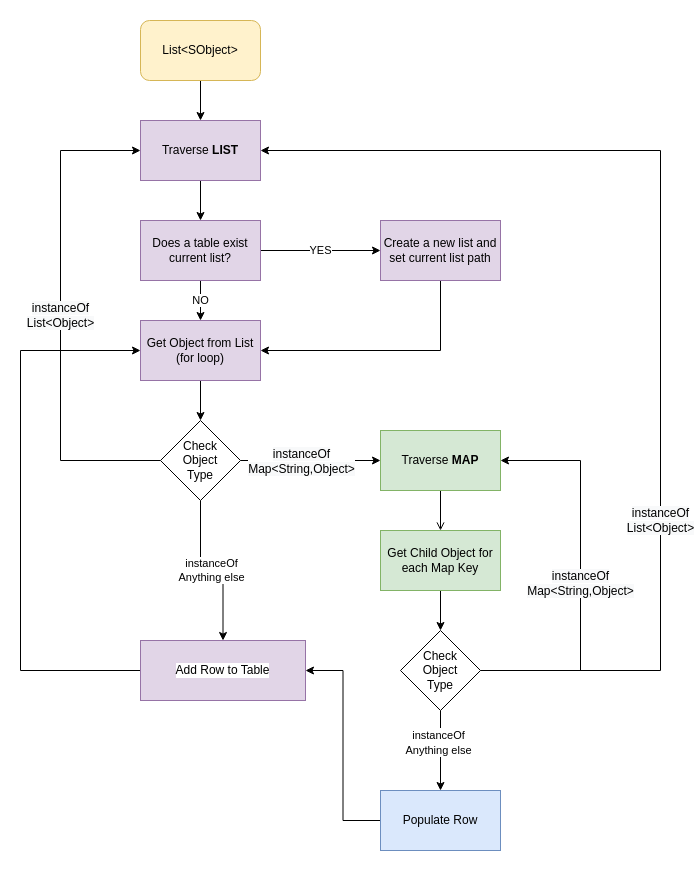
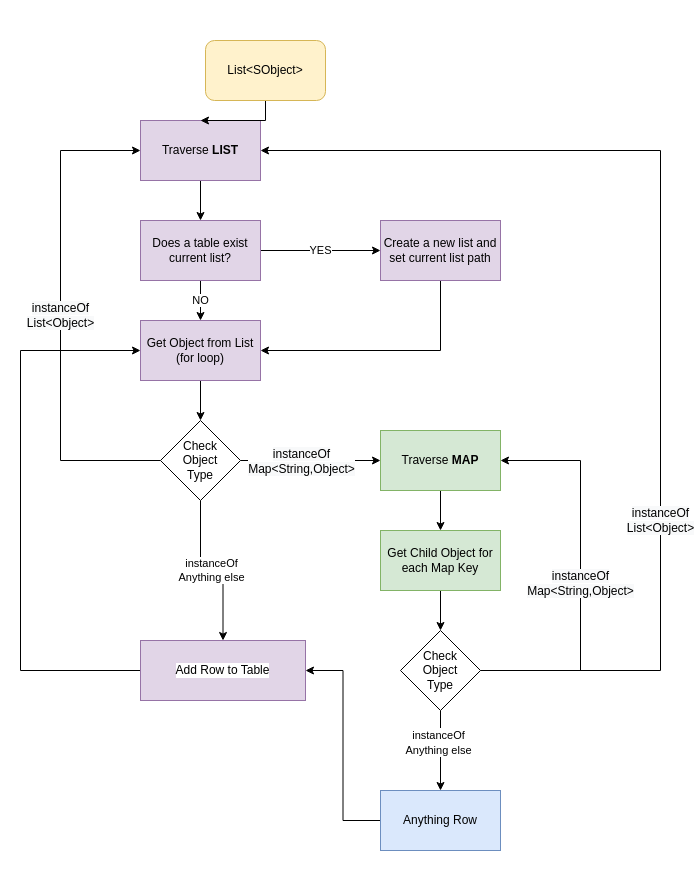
  <mxCell id="0" />
  <mxCell id="1" parent="0" />
  <mxCell id="2" style="edgeStyle=orthogonalEdgeStyle;rounded=0;orthogonalLoop=1;jettySize=auto;html=1;exitX=0.5;exitY=1;exitDx=0;exitDy=0;entryX=0.5;entryY=0;entryDx=0;entryDy=0;" parent="1" source="3" target="7" edge="1"><mxGeometry relative="1" as="geometry" /></mxCell>
  <mxCell id="3" value="Traverse&amp;nbsp;&lt;b&gt;LIST&lt;/b&gt;" style="rounded=0;whiteSpace=wrap;html=1;fillColor=#e1d5e7;strokeColor=#9673a6;" parent="1" vertex="1"><mxGeometry x="140" y="120" width="120" height="60" as="geometry" /></mxCell>
  <mxCell id="4" style="edgeStyle=orthogonalEdgeStyle;rounded=0;orthogonalLoop=1;jettySize=auto;html=1;entryX=0.5;entryY=0;entryDx=0;entryDy=0;" parent="1" source="15" target="3" edge="1"><mxGeometry relative="1" as="geometry"><mxPoint x="200" y="80" as="sourcePoint" /></mxGeometry></mxCell>
  <mxCell id="5" value="YES" style="edgeStyle=orthogonalEdgeStyle;rounded=0;orthogonalLoop=1;jettySize=auto;html=1;exitX=1;exitY=0.5;exitDx=0;exitDy=0;entryX=0;entryY=0.5;entryDx=0;entryDy=0;" parent="1" source="7" target="9" edge="1"><mxGeometry relative="1" as="geometry" /></mxCell>
  <mxCell id="6" value="NO" style="edgeStyle=orthogonalEdgeStyle;rounded=0;orthogonalLoop=1;jettySize=auto;html=1;exitX=0.5;exitY=1;exitDx=0;exitDy=0;entryX=0.5;entryY=0;entryDx=0;entryDy=0;" parent="1" source="7" target="11" edge="1"><mxGeometry relative="1" as="geometry" /></mxCell>
  <mxCell id="7" value="Does a table exist current list?" style="rounded=0;whiteSpace=wrap;html=1;fillColor=#e1d5e7;strokeColor=#9673a6;" parent="1" vertex="1"><mxGeometry x="140" y="220" width="120" height="60" as="geometry" /></mxCell>
  <mxCell id="8" style="edgeStyle=orthogonalEdgeStyle;rounded=0;orthogonalLoop=1;jettySize=auto;html=1;exitX=0.5;exitY=1;exitDx=0;exitDy=0;entryX=1;entryY=0.5;entryDx=0;entryDy=0;" parent="1" source="9" target="11" edge="1"><mxGeometry relative="1" as="geometry" /></mxCell>
  <mxCell id="9" value="Create a new list and set current list path" style="rounded=0;whiteSpace=wrap;html=1;fillColor=#e1d5e7;strokeColor=#9673a6;" parent="1" vertex="1"><mxGeometry x="380" y="220" width="120" height="60" as="geometry" /></mxCell>
  <mxCell id="10" style="edgeStyle=orthogonalEdgeStyle;rounded=0;orthogonalLoop=1;jettySize=auto;html=1;exitX=0.5;exitY=1;exitDx=0;exitDy=0;entryX=0.5;entryY=0;entryDx=0;entryDy=0;" parent="1" source="11" target="29" edge="1"><mxGeometry relative="1" as="geometry"><mxPoint x="200" y="420" as="targetPoint" /></mxGeometry></mxCell>
  <mxCell id="11" value="Get Object from List (for loop)" style="rounded=0;whiteSpace=wrap;html=1;fillColor=#e1d5e7;strokeColor=#9673a6;" parent="1" vertex="1"><mxGeometry x="140" y="320" width="120" height="60" as="geometry" /></mxCell>
  <mxCell id="12" value="&lt;span style=&quot;font-size: 12px ; background-color: rgb(248 , 249 , 250)&quot;&gt;instanceOf&lt;/span&gt;&lt;br style=&quot;font-size: 12px&quot;&gt;&lt;span style=&quot;font-size: 12px ; background-color: rgb(248 , 249 , 250)&quot;&gt;List&amp;lt;Object&amp;gt;&lt;/span&gt;" style="edgeStyle=orthogonalEdgeStyle;rounded=0;orthogonalLoop=1;jettySize=auto;html=1;exitX=0;exitY=0.5;exitDx=0;exitDy=0;entryX=0;entryY=0.5;entryDx=0;entryDy=0;" parent="1" source="29" target="3" edge="1"><mxGeometry relative="1" as="geometry"><Array as="points"><mxPoint x="60" y="460" /><mxPoint x="60" y="150" /></Array><mxPoint x="140" y="650" as="sourcePoint" /></mxGeometry></mxCell>
- <mxCell id="13" style="edgeStyle=orthogonalEdgeStyle;rounded=0;orthogonalLoop=1;jettySize=auto;html=1;exitX=0.5;exitY=1;exitDx=0;exitDy=0;entryX=0.5;entryY=0;entryDx=0;entryDy=0;endArrow=open;" parent="1" source="14" target="17" edge="1"><mxGeometry relative="1" as="geometry" /></mxCell>
+ <mxCell id="13" style="edgeStyle=orthogonalEdgeStyle;rounded=0;orthogonalLoop=1;jettySize=auto;html=1;exitX=0.5;exitY=1;exitDx=0;exitDy=0;entryX=0.5;entryY=0;entryDx=0;entryDy=0;" parent="1" source="14" target="17" edge="1"><mxGeometry relative="1" as="geometry" /></mxCell>
  <mxCell id="14" value="Traverse &lt;b&gt;MAP&lt;/b&gt;" style="rounded=0;whiteSpace=wrap;html=1;fillColor=#d5e8d4;strokeColor=#82b366;" parent="1" vertex="1"><mxGeometry x="380" y="430" width="120" height="60" as="geometry" /></mxCell>
- <mxCell id="15" value="&lt;span&gt;List&amp;lt;SObject&amp;gt;&lt;br&gt;&lt;/span&gt;" style="rounded=1;whiteSpace=wrap;html=1;fillColor=#fff2cc;strokeColor=#d6b656;" parent="1" vertex="1"><mxGeometry x="140" y="20" width="120" height="60" as="geometry" /></mxCell>
+ <mxCell id="15" value="&lt;span&gt;List&amp;lt;SObject&amp;gt;&lt;br&gt;&lt;/span&gt;" style="rounded=1;whiteSpace=wrap;html=1;fillColor=#fff2cc;strokeColor=#d6b656;" parent="1" vertex="1"><mxGeometry x="205" y="40" width="120" height="60" as="geometry" /></mxCell>
  <mxCell id="16" style="edgeStyle=orthogonalEdgeStyle;rounded=0;orthogonalLoop=1;jettySize=auto;html=1;exitX=0.5;exitY=1;exitDx=0;exitDy=0;entryX=0.5;entryY=0;entryDx=0;entryDy=0;" parent="1" source="17" target="25" edge="1"><mxGeometry relative="1" as="geometry" /></mxCell>
  <mxCell id="17" value="Get Child Object for each Map Key" style="rounded=0;whiteSpace=wrap;html=1;fillColor=#d5e8d4;strokeColor=#82b366;" parent="1" vertex="1"><mxGeometry x="380" y="530" width="120" height="60" as="geometry" /></mxCell>
  <mxCell id="18" style="edgeStyle=orthogonalEdgeStyle;rounded=0;orthogonalLoop=1;jettySize=auto;html=1;exitX=0;exitY=0.5;exitDx=0;exitDy=0;entryX=1;entryY=0.5;entryDx=0;entryDy=0;" parent="1" source="19" target="31" edge="1"><mxGeometry relative="1" as="geometry" /></mxCell>
- <mxCell id="19" value="Populate Row" style="rounded=0;whiteSpace=wrap;html=1;fillColor=#dae8fc;strokeColor=#6c8ebf;" parent="1" vertex="1"><mxGeometry x="380" y="790" width="120" height="60" as="geometry" /></mxCell>
+ <mxCell id="19" value="Anything Row" style="rounded=0;whiteSpace=wrap;html=1;fillColor=#dae8fc;strokeColor=#6c8ebf;" parent="1" vertex="1"><mxGeometry x="380" y="790" width="120" height="60" as="geometry" /></mxCell>
  <mxCell id="20" style="edgeStyle=orthogonalEdgeStyle;rounded=0;orthogonalLoop=1;jettySize=auto;html=1;exitX=1;exitY=0.5;exitDx=0;exitDy=0;entryX=1;entryY=0.5;entryDx=0;entryDy=0;" parent="1" source="25" target="14" edge="1"><mxGeometry relative="1" as="geometry"><Array as="points"><mxPoint x="580" y="670" /><mxPoint x="580" y="460" /></Array></mxGeometry></mxCell>
  <mxCell id="21" value="&lt;span style=&quot;background-color: rgb(248 , 249 , 250)&quot;&gt;instanceOf&lt;br&gt;Map&amp;lt;String,Object&amp;gt;&lt;/span&gt;" style="text;html=1;resizable=0;points=[];align=center;verticalAlign=middle;labelBackgroundColor=#ffffff;" parent="20" vertex="1" connectable="0"><mxGeometry x="-0.034" y="1" relative="1" as="geometry"><mxPoint as="offset" /></mxGeometry></mxCell>
  <mxCell id="22" value="&lt;span style=&quot;font-size: 12px ; background-color: rgb(248 , 249 , 250)&quot;&gt;instanceOf&lt;br&gt;List&amp;lt;Object&amp;gt;&lt;/span&gt;" style="edgeStyle=orthogonalEdgeStyle;rounded=0;orthogonalLoop=1;jettySize=auto;html=1;exitX=1;exitY=0.5;exitDx=0;exitDy=0;entryX=1;entryY=0.5;entryDx=0;entryDy=0;" parent="1" source="25" target="3" edge="1"><mxGeometry x="-0.4" relative="1" as="geometry"><Array as="points"><mxPoint x="660" y="670" /><mxPoint x="660" y="150" /></Array><mxPoint as="offset" /></mxGeometry></mxCell>
  <mxCell id="23" style="edgeStyle=orthogonalEdgeStyle;rounded=0;orthogonalLoop=1;jettySize=auto;html=1;exitX=0.5;exitY=1;exitDx=0;exitDy=0;entryX=0.5;entryY=0;entryDx=0;entryDy=0;" parent="1" source="25" target="19" edge="1"><mxGeometry relative="1" as="geometry" /></mxCell>
  <mxCell id="24" value="&lt;span style=&quot;font-size: 11px&quot;&gt;instanceOf&lt;/span&gt;&lt;br style=&quot;font-size: 11px&quot;&gt;&lt;span style=&quot;font-size: 11px&quot;&gt;Anything else&lt;/span&gt;" style="text;html=1;resizable=0;points=[];align=center;verticalAlign=middle;labelBackgroundColor=#ffffff;labelBorderColor=none;" parent="23" vertex="1" connectable="0"><mxGeometry x="-0.221" y="-3" relative="1" as="geometry"><mxPoint as="offset" /></mxGeometry></mxCell>
  <mxCell id="25" value="Check&lt;br&gt;Object&lt;br&gt;Type" style="rhombus;whiteSpace=wrap;html=1;" parent="1" vertex="1"><mxGeometry x="400" y="630" width="80" height="80" as="geometry" /></mxCell>
  <mxCell id="26" style="edgeStyle=orthogonalEdgeStyle;rounded=0;orthogonalLoop=1;jettySize=auto;html=1;exitX=1;exitY=0.5;exitDx=0;exitDy=0;entryX=0;entryY=0.5;entryDx=0;entryDy=0;" parent="1" source="29" target="14" edge="1"><mxGeometry relative="1" as="geometry" /></mxCell>
  <mxCell id="27" value="&lt;span style=&quot;background-color: rgb(248 , 249 , 250)&quot;&gt;instanceOf&lt;/span&gt;&lt;br&gt;&lt;span style=&quot;background-color: rgb(248 , 249 , 250)&quot;&gt;Map&amp;lt;String,Object&amp;gt;&lt;/span&gt;" style="text;html=1;resizable=0;points=[];align=center;verticalAlign=middle;labelBackgroundColor=#ffffff;" parent="26" vertex="1" connectable="0"><mxGeometry x="0.1" relative="1" as="geometry"><mxPoint x="-17" as="offset" /></mxGeometry></mxCell>
  <mxCell id="28" value="instanceOf&lt;br&gt;Anything else" style="edgeStyle=orthogonalEdgeStyle;rounded=0;orthogonalLoop=1;jettySize=auto;html=1;exitX=0.5;exitY=1;exitDx=0;exitDy=0;entryX=0.5;entryY=0;entryDx=0;entryDy=0;" parent="1" source="29" target="31" edge="1"><mxGeometry relative="1" as="geometry" /></mxCell>
  <mxCell id="29" value="Check&lt;br&gt;Object&lt;br&gt;Type" style="rhombus;whiteSpace=wrap;html=1;" parent="1" vertex="1"><mxGeometry x="160" y="420" width="80" height="80" as="geometry" /></mxCell>
  <mxCell id="30" style="edgeStyle=orthogonalEdgeStyle;rounded=0;orthogonalLoop=1;jettySize=auto;html=1;exitX=0;exitY=0.5;exitDx=0;exitDy=0;entryX=0;entryY=0.5;entryDx=0;entryDy=0;" parent="1" source="31" target="11" edge="1"><mxGeometry relative="1" as="geometry"><Array as="points"><mxPoint x="20" y="670" /><mxPoint x="20" y="350" /></Array></mxGeometry></mxCell>
  <mxCell id="31" value="Add Row to Table" style="rounded=0;whiteSpace=wrap;html=1;labelBackgroundColor=#ffffff;fillColor=#e1d5e7;strokeColor=#9673a6;" parent="1" vertex="1"><mxGeometry x="140" y="640" width="165" height="60" as="geometry" /></mxCell>
